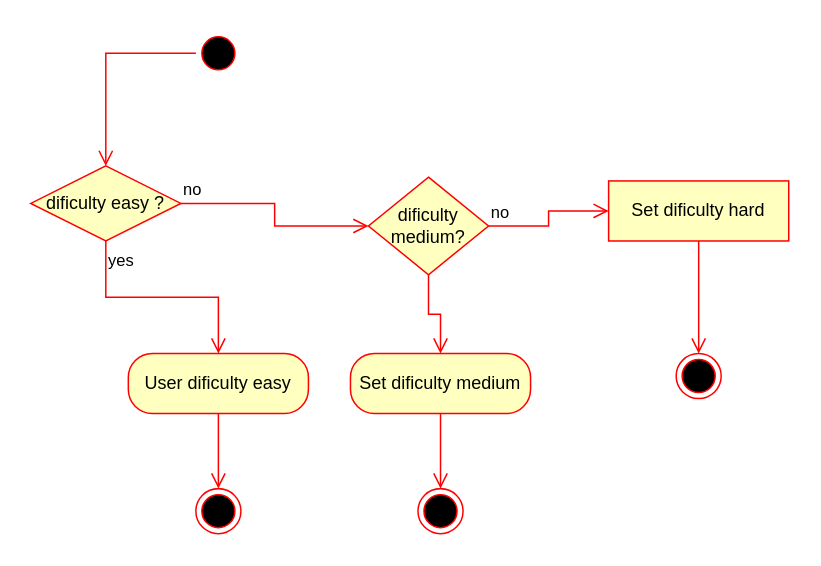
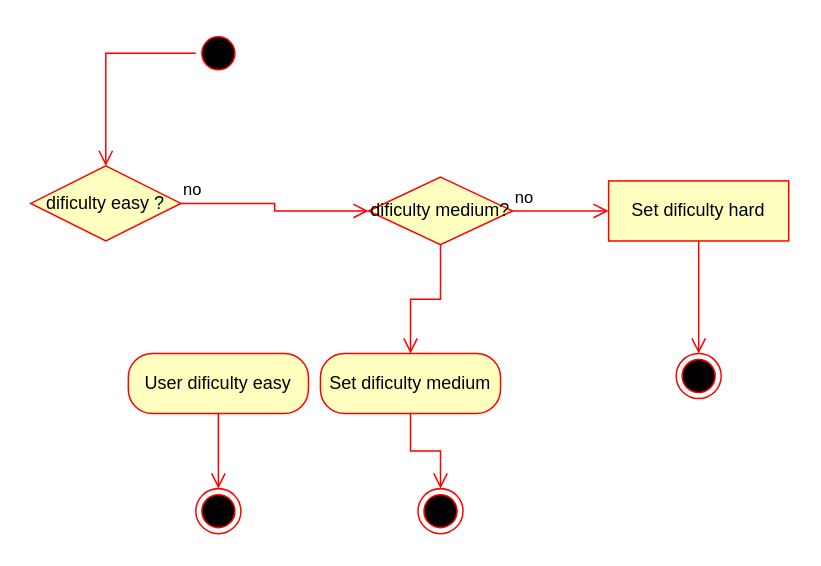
  <mxCell id="0" />
  <mxCell id="1" parent="0" />
  <mxCell id="2" value="" style="ellipse;html=1;shape=startState;fillColor=#000000;strokeColor=#ff0000;" vertex="1" parent="1"><mxGeometry x="130" y="20" width="30" height="30" as="geometry" /></mxCell>
  <mxCell id="3" value="" style="edgeStyle=orthogonalEdgeStyle;html=1;verticalAlign=bottom;endArrow=open;endSize=8;strokeColor=#ff0000;rounded=0;entryX=0.5;entryY=0;entryDx=0;entryDy=0;" edge="1" parent="1" source="2" target="4"><mxGeometry relative="1" as="geometry"><mxPoint x="140" y="115" as="targetPoint" /></mxGeometry></mxCell>
  <mxCell id="4" value="dificulty easy ?" style="rhombus;whiteSpace=wrap;html=1;fontColor=#000000;fillColor=#ffffc0;strokeColor=#ff0000;" vertex="1" parent="1"><mxGeometry x="20" y="110" width="100" height="50" as="geometry" /></mxCell>
  <mxCell id="5" value="no" style="edgeStyle=orthogonalEdgeStyle;html=1;align=left;verticalAlign=bottom;endArrow=open;endSize=8;strokeColor=#ff0000;rounded=0;entryX=0;entryY=0.5;entryDx=0;entryDy=0;" edge="1" parent="1" source="4" target="10"><mxGeometry x="-1" relative="1" as="geometry"><mxPoint x="235" y="135" as="targetPoint" /></mxGeometry></mxCell>
- <mxCell id="6" value="yes" style="edgeStyle=orthogonalEdgeStyle;html=1;align=left;verticalAlign=top;endArrow=open;endSize=8;strokeColor=#ff0000;rounded=0;entryX=0.5;entryY=0;entryDx=0;entryDy=0;" edge="1" parent="1" source="4" target="7"><mxGeometry x="-1" relative="1" as="geometry"><mxPoint x="135" y="215" as="targetPoint" /></mxGeometry></mxCell>
  <mxCell id="7" value="User dificulty easy" style="rounded=1;whiteSpace=wrap;html=1;arcSize=40;fontColor=#000000;fillColor=#ffffc0;strokeColor=#ff0000;" vertex="1" parent="1"><mxGeometry x="85" y="235" width="120" height="40" as="geometry" /></mxCell>
  <mxCell id="8" value="" style="edgeStyle=orthogonalEdgeStyle;html=1;verticalAlign=bottom;endArrow=open;endSize=8;strokeColor=#ff0000;rounded=0;" edge="1" source="7" parent="1" target="9"><mxGeometry relative="1" as="geometry"><mxPoint x="105" y="405" as="targetPoint" /></mxGeometry></mxCell>
  <mxCell id="9" value="" style="ellipse;html=1;shape=endState;fillColor=#000000;strokeColor=#ff0000;" vertex="1" parent="1"><mxGeometry x="130" y="325" width="30" height="30" as="geometry" /></mxCell>
- <mxCell id="10" value="dificulty medium?" style="rhombus;whiteSpace=wrap;html=1;fontColor=#000000;fillColor=#ffffc0;strokeColor=#ff0000;" vertex="1" parent="1"><mxGeometry x="245" y="117.5" width="80" height="65" as="geometry" /></mxCell>
+ <mxCell id="10" value="dificulty medium?" style="rhombus;whiteSpace=wrap;html=1;fontColor=#000000;fillColor=#ffffc0;strokeColor=#ff0000;" vertex="1" parent="1"><mxGeometry x="245" y="117.5" width="96" height="45" as="geometry" /></mxCell>
  <mxCell id="11" value="no" style="edgeStyle=orthogonalEdgeStyle;html=1;align=left;verticalAlign=bottom;endArrow=open;endSize=8;strokeColor=#ff0000;rounded=0;entryX=0;entryY=0.5;entryDx=0;entryDy=0;" edge="1" source="10" parent="1" target="16"><mxGeometry x="-1" relative="1" as="geometry"><mxPoint x="429" y="145" as="targetPoint" /></mxGeometry></mxCell>
  <mxCell id="12" value="yes" style="edgeStyle=orthogonalEdgeStyle;html=1;align=left;verticalAlign=top;endArrow=open;endSize=8;strokeColor=#ff0000;rounded=0;entryX=0.5;entryY=0;entryDx=0;entryDy=0;" edge="1" source="10" parent="1" target="13"><mxGeometry x="1" y="28" relative="1" as="geometry"><mxPoint x="289" y="225" as="targetPoint" /><mxPoint x="-2" y="10" as="offset" /></mxGeometry></mxCell>
- <mxCell id="13" value="Set dificulty medium" style="rounded=1;whiteSpace=wrap;html=1;arcSize=40;fontColor=#000000;fillColor=#ffffc0;strokeColor=#ff0000;" vertex="1" parent="1"><mxGeometry x="233" y="235" width="120" height="40" as="geometry" /></mxCell>
+ <mxCell id="13" value="Set dificulty medium" style="rounded=1;whiteSpace=wrap;html=1;arcSize=40;fontColor=#000000;fillColor=#ffffc0;strokeColor=#ff0000;" vertex="1" parent="1"><mxGeometry x="213" y="235" width="120" height="40" as="geometry" /></mxCell>
  <mxCell id="14" value="" style="edgeStyle=orthogonalEdgeStyle;html=1;verticalAlign=bottom;endArrow=open;endSize=8;strokeColor=#ff0000;rounded=0;" edge="1" parent="1" source="13" target="15"><mxGeometry relative="1" as="geometry"><mxPoint x="253" y="405" as="targetPoint" /></mxGeometry></mxCell>
  <mxCell id="15" value="" style="ellipse;html=1;shape=endState;fillColor=#000000;strokeColor=#ff0000;" vertex="1" parent="1"><mxGeometry x="278" y="325" width="30" height="30" as="geometry" /></mxCell>
  <mxCell id="16" value="Set dificulty hard" style="whiteSpace=wrap;html=1;arcSize=40;fontColor=#000000;fillColor=#ffffc0;strokeColor=#ff0000;rounded=0;" vertex="1" parent="1"><mxGeometry x="405" y="120" width="120" height="40" as="geometry" /></mxCell>
  <mxCell id="17" value="" style="edgeStyle=orthogonalEdgeStyle;html=1;verticalAlign=bottom;endArrow=open;endSize=8;strokeColor=#ff0000;rounded=0;exitX=0.5;exitY=1;exitDx=0;exitDy=0;" edge="1" source="16" parent="1" target="18"><mxGeometry relative="1" as="geometry"><mxPoint x="435" y="475" as="targetPoint" /><mxPoint x="555" y="405" as="sourcePoint" /></mxGeometry></mxCell>
  <mxCell id="18" value="" style="ellipse;html=1;shape=endState;fillColor=#000000;strokeColor=#ff0000;" vertex="1" parent="1"><mxGeometry x="450" y="235" width="30" height="30" as="geometry" /></mxCell>
